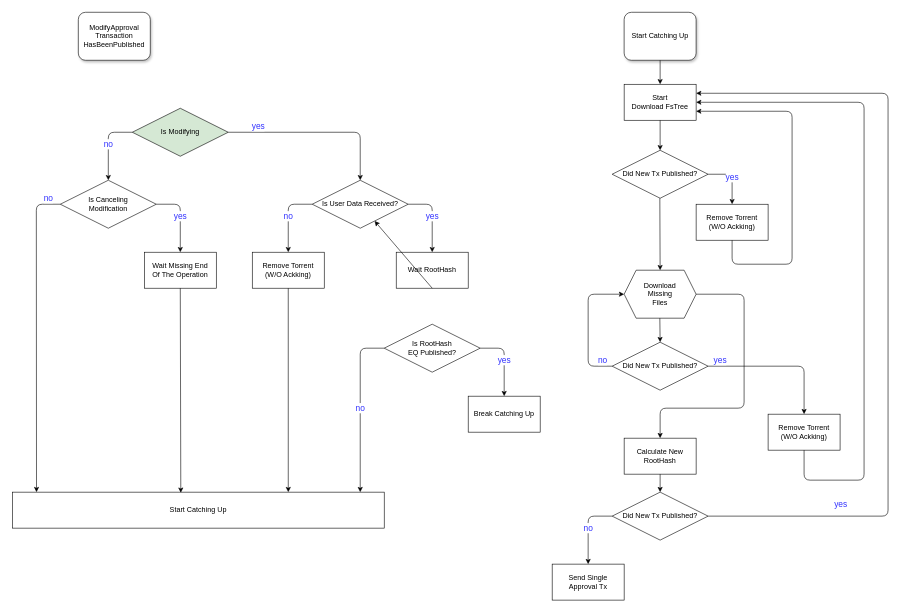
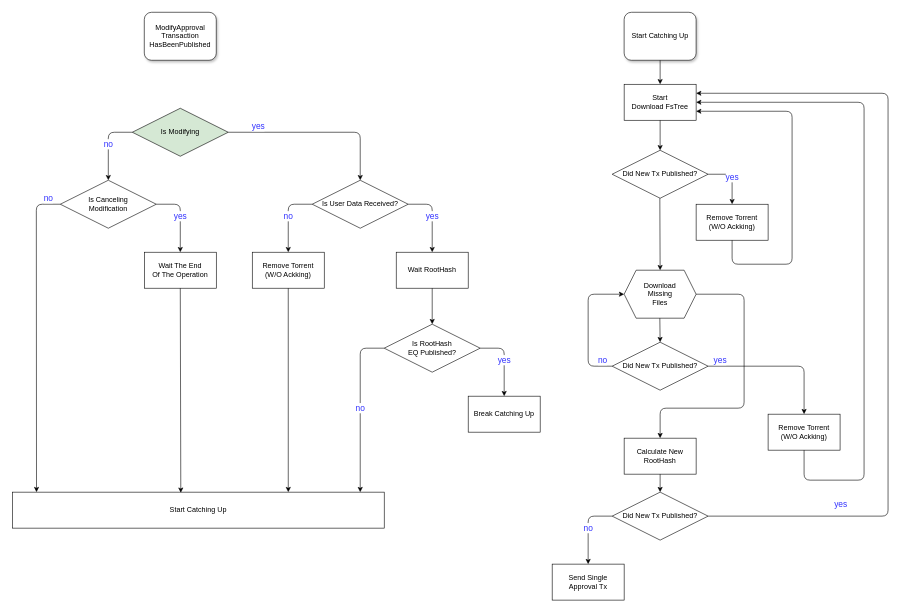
  <mxCell id="0" />
  <mxCell id="1" parent="0" />
- <mxCell id="2" value="ModifyApproval&lt;br&gt;Transaction&lt;br&gt;HasBeenPublished" style="rounded=1;whiteSpace=wrap;html=1;glass=0;shadow=1;" parent="1" vertex="1"><mxGeometry x="130" y="20" width="120" height="80" as="geometry" /></mxCell>
- <mxCell id="3" value="Wait Missing End&lt;br&gt;Of The Operation" style="rounded=0;whiteSpace=wrap;html=1;shadow=0;glass=0;sketch=0;" parent="1" vertex="1"><mxGeometry x="240" y="420" width="120" height="60" as="geometry" /></mxCell>
+ <mxCell id="2" value="ModifyApproval&lt;br&gt;Transaction&lt;br&gt;HasBeenPublished" style="rounded=1;whiteSpace=wrap;html=1;glass=0;shadow=1;" parent="1" vertex="1"><mxGeometry x="240" y="20" width="120" height="80" as="geometry" /></mxCell>
+ <mxCell id="3" value="Wait The End&lt;br&gt;Of The Operation" style="rounded=0;whiteSpace=wrap;html=1;shadow=0;glass=0;sketch=0;" parent="1" vertex="1"><mxGeometry x="240" y="420" width="120" height="60" as="geometry" /></mxCell>
  <mxCell id="4" value="Is Modifying" style="rhombus;whiteSpace=wrap;html=1;fillColor=#d5e8d4;" parent="1" vertex="1"><mxGeometry x="220" y="180" width="160" height="80" as="geometry" /></mxCell>
  <mxCell id="5" value="no" style="endArrow=classic;html=1;exitX=0;exitY=0.5;exitDx=0;exitDy=0;fontSize=14;fontColor=#3333FF;" parent="1" edge="1"><mxGeometry width="50" height="50" relative="1" as="geometry"><mxPoint x="220" y="220" as="sourcePoint" /><mxPoint x="180" y="300" as="targetPoint" /><Array as="points"><mxPoint x="180" y="220" /></Array></mxGeometry></mxCell>
  <mxCell id="6" value="yes" style="endArrow=classic;html=1;exitX=1;exitY=0.5;exitDx=0;exitDy=0;fontSize=14;fontColor=#3333FF;entryX=0.5;entryY=0;entryDx=0;entryDy=0;" parent="1" edge="1" target="11"><mxGeometry x="-0.667" y="10" width="50" height="50" relative="1" as="geometry"><mxPoint x="380" y="220" as="sourcePoint" /><mxPoint x="520" y="300" as="targetPoint" /><Array as="points"><mxPoint x="600" y="220" /></Array><mxPoint as="offset" /></mxGeometry></mxCell>
  <mxCell id="7" value="Start Catching Up" style="rounded=0;whiteSpace=wrap;html=1;shadow=0;glass=0;sketch=0;" vertex="1" parent="1"><mxGeometry x="20" y="820" width="620" height="60" as="geometry" /></mxCell>
  <mxCell id="8" value="Is Canceling&lt;br&gt;Modification" style="rhombus;whiteSpace=wrap;html=1;" vertex="1" parent="1"><mxGeometry x="100" y="300" width="160" height="80" as="geometry" /></mxCell>
  <mxCell id="9" value="yes" style="endArrow=classic;html=1;exitX=1;exitY=0.5;exitDx=0;exitDy=0;fontSize=14;fontColor=#3333FF;" edge="1" parent="1"><mxGeometry width="50" height="50" relative="1" as="geometry"><mxPoint x="260" y="340" as="sourcePoint" /><mxPoint x="300" y="420" as="targetPoint" /><Array as="points"><mxPoint x="300" y="340" /></Array></mxGeometry></mxCell>
  <mxCell id="10" value="no" style="endArrow=classic;html=1;exitX=0;exitY=0.5;exitDx=0;exitDy=0;fontSize=14;fontColor=#3333FF;entryX=0.065;entryY=0;entryDx=0;entryDy=0;entryPerimeter=0;" edge="1" parent="1" target="7"><mxGeometry x="-0.923" y="-10" width="50" height="50" relative="1" as="geometry"><mxPoint x="100" y="340" as="sourcePoint" /><mxPoint x="60" y="420" as="targetPoint" /><Array as="points"><mxPoint x="60" y="340" /></Array><mxPoint as="offset" /></mxGeometry></mxCell>
  <mxCell id="11" value="Is User Data Received?" style="rhombus;whiteSpace=wrap;html=1;" vertex="1" parent="1"><mxGeometry x="520" y="300" width="160" height="80" as="geometry" /></mxCell>
  <mxCell id="12" value="no" style="endArrow=classic;html=1;exitX=0;exitY=0.5;exitDx=0;exitDy=0;fontSize=14;fontColor=#3333FF;" edge="1" parent="1"><mxGeometry width="50" height="50" relative="1" as="geometry"><mxPoint x="520" y="340" as="sourcePoint" /><mxPoint x="480" y="420" as="targetPoint" /><Array as="points"><mxPoint x="480" y="340" /></Array></mxGeometry></mxCell>
  <mxCell id="13" value="yes" style="endArrow=classic;html=1;exitX=1;exitY=0.5;exitDx=0;exitDy=0;fontSize=14;fontColor=#3333FF;" edge="1" parent="1"><mxGeometry width="50" height="50" relative="1" as="geometry"><mxPoint x="680" y="340" as="sourcePoint" /><mxPoint x="720" y="420" as="targetPoint" /><Array as="points"><mxPoint x="720" y="340" /></Array></mxGeometry></mxCell>
  <mxCell id="14" value="Remove Torrent&lt;br&gt;(W/O Ackking)&lt;br&gt;" style="rounded=0;whiteSpace=wrap;html=1;shadow=0;glass=0;sketch=0;" vertex="1" parent="1"><mxGeometry x="420" y="420" width="120" height="60" as="geometry" /></mxCell>
  <mxCell id="15" value="" style="endArrow=classic;html=1;exitX=0.5;exitY=1;exitDx=0;exitDy=0;entryX=0.742;entryY=0;entryDx=0;entryDy=0;entryPerimeter=0;" edge="1" parent="1" source="14" target="7"><mxGeometry width="50" height="50" relative="1" as="geometry"><mxPoint x="640" y="500" as="sourcePoint" /><mxPoint x="480" y="580" as="targetPoint" /></mxGeometry></mxCell>
  <mxCell id="16" value="Wait RootHash" style="rounded=0;whiteSpace=wrap;html=1;shadow=0;glass=0;sketch=0;" vertex="1" parent="1"><mxGeometry x="660" y="420" width="120" height="60" as="geometry" /></mxCell>
  <mxCell id="17" value="Is RootHash&lt;br&gt;EQ Published?" style="rhombus;whiteSpace=wrap;html=1;" vertex="1" parent="1"><mxGeometry x="640" y="540" width="160" height="80" as="geometry" /></mxCell>
  <mxCell id="18" value="no" style="endArrow=classic;html=1;exitX=0;exitY=0.5;exitDx=0;exitDy=0;fontSize=14;fontColor=#3333FF;" edge="1" parent="1"><mxGeometry width="50" height="50" relative="1" as="geometry"><mxPoint x="640" y="580" as="sourcePoint" /><mxPoint x="600" y="820" as="targetPoint" /><Array as="points"><mxPoint x="600" y="580" /></Array></mxGeometry></mxCell>
  <mxCell id="19" value="yes" style="endArrow=classic;html=1;exitX=1;exitY=0.5;exitDx=0;exitDy=0;fontSize=14;fontColor=#3333FF;" edge="1" parent="1"><mxGeometry width="50" height="50" relative="1" as="geometry"><mxPoint x="800" y="580" as="sourcePoint" /><mxPoint x="840" y="660" as="targetPoint" /><Array as="points"><mxPoint x="840" y="580" /></Array></mxGeometry></mxCell>
- <mxCell id="20" value="" style="endArrow=classic;html=1;exitX=0.5;exitY=1;exitDx=0;exitDy=0;" edge="1" parent="1" source="16" target="11"><mxGeometry width="50" height="50" relative="1" as="geometry"><mxPoint x="490" y="490" as="sourcePoint" /><mxPoint x="490" y="590" as="targetPoint" /></mxGeometry></mxCell>
+ <mxCell id="20" value="" style="endArrow=classic;html=1;exitX=0.5;exitY=1;exitDx=0;exitDy=0;entryX=0.5;entryY=0;entryDx=0;entryDy=0;" edge="1" parent="1" source="16" target="17"><mxGeometry width="50" height="50" relative="1" as="geometry"><mxPoint x="490" y="490" as="sourcePoint" /><mxPoint x="490" y="590" as="targetPoint" /></mxGeometry></mxCell>
  <mxCell id="21" value="Break Catching Up" style="rounded=0;whiteSpace=wrap;html=1;shadow=0;glass=0;sketch=0;" vertex="1" parent="1"><mxGeometry x="780" y="660" width="120" height="60" as="geometry" /></mxCell>
  <mxCell id="22" value="" style="endArrow=classic;html=1;exitX=0.5;exitY=1;exitDx=0;exitDy=0;entryX=0.453;entryY=0.017;entryDx=0;entryDy=0;entryPerimeter=0;" edge="1" parent="1" source="3" target="7"><mxGeometry width="50" height="50" relative="1" as="geometry"><mxPoint x="490" y="490" as="sourcePoint" /><mxPoint x="300" y="810" as="targetPoint" /></mxGeometry></mxCell>
  <mxCell id="23" value="Start Catching Up" style="rounded=1;whiteSpace=wrap;html=1;glass=0;shadow=1;" vertex="1" parent="1"><mxGeometry x="1040" y="20" width="120" height="80" as="geometry" /></mxCell>
  <mxCell id="24" value="Start&lt;br&gt;Download FsTree" style="rounded=0;whiteSpace=wrap;html=1;shadow=0;glass=0;sketch=0;" vertex="1" parent="1"><mxGeometry x="1040" y="140" width="120" height="60" as="geometry" /></mxCell>
  <mxCell id="25" value="Did New Tx Published?" style="rhombus;whiteSpace=wrap;html=1;" vertex="1" parent="1"><mxGeometry x="1020" y="250" width="160" height="80" as="geometry" /></mxCell>
  <mxCell id="26" value="yes" style="endArrow=classic;html=1;exitX=1;exitY=0.5;exitDx=0;exitDy=0;fontSize=14;fontColor=#3333FF;" edge="1" parent="1"><mxGeometry width="50" height="50" relative="1" as="geometry"><mxPoint x="1180" y="290" as="sourcePoint" /><mxPoint x="1220" y="340" as="targetPoint" /><Array as="points"><mxPoint x="1220" y="290" /></Array></mxGeometry></mxCell>
  <mxCell id="27" value="Remove Torrent&lt;br&gt;(W/O Ackking)" style="rounded=0;whiteSpace=wrap;html=1;shadow=0;glass=0;sketch=0;" vertex="1" parent="1"><mxGeometry x="1160" y="340" width="120" height="60" as="geometry" /></mxCell>
  <mxCell id="28" value="" style="endArrow=classic;html=1;exitX=0.5;exitY=1;exitDx=0;exitDy=0;entryX=1;entryY=0.75;entryDx=0;entryDy=0;" edge="1" parent="1" source="27" target="24"><mxGeometry width="50" height="50" relative="1" as="geometry"><mxPoint x="1109.5" y="70" as="sourcePoint" /><mxPoint x="1320" y="10" as="targetPoint" /><Array as="points"><mxPoint x="1220" y="440" /><mxPoint x="1320" y="440" /><mxPoint x="1320" y="185" /></Array></mxGeometry></mxCell>
  <mxCell id="29" value="" style="endArrow=classic;html=1;exitX=0.5;exitY=1;exitDx=0;exitDy=0;" edge="1" parent="1" source="24" target="25"><mxGeometry width="50" height="50" relative="1" as="geometry"><mxPoint x="1109.5" y="70" as="sourcePoint" /><mxPoint x="1109.5" y="150" as="targetPoint" /></mxGeometry></mxCell>
  <mxCell id="30" value="Download&lt;br&gt;Missing&lt;br&gt;Files" style="shape=hexagon;perimeter=hexagonPerimeter2;whiteSpace=wrap;html=1;fixedSize=1;" vertex="1" parent="1"><mxGeometry x="1040" y="450" width="120" height="80" as="geometry" /></mxCell>
  <mxCell id="31" value="" style="endArrow=classic;html=1;exitX=0.5;exitY=1;exitDx=0;exitDy=0;" edge="1" parent="1"><mxGeometry width="50" height="50" relative="1" as="geometry"><mxPoint x="1099.5" y="330" as="sourcePoint" /><mxPoint x="1100" y="450" as="targetPoint" /></mxGeometry></mxCell>
  <mxCell id="32" value="Did New Tx Published?" style="rhombus;whiteSpace=wrap;html=1;" vertex="1" parent="1"><mxGeometry x="1020" y="570" width="160" height="80" as="geometry" /></mxCell>
  <mxCell id="33" value="" style="endArrow=classic;html=1;exitX=0.5;exitY=1;exitDx=0;exitDy=0;entryX=0.5;entryY=0;entryDx=0;entryDy=0;" edge="1" parent="1" target="32"><mxGeometry width="50" height="50" relative="1" as="geometry"><mxPoint x="1099.5" y="530" as="sourcePoint" /><mxPoint x="1099.5" y="610" as="targetPoint" /></mxGeometry></mxCell>
  <mxCell id="34" value="yes" style="endArrow=classic;html=1;exitX=1;exitY=0.5;exitDx=0;exitDy=0;fontSize=14;fontColor=#3333FF;entryX=0.5;entryY=0;entryDx=0;entryDy=0;" edge="1" parent="1" target="35"><mxGeometry x="-0.833" y="10" width="50" height="50" relative="1" as="geometry"><mxPoint x="1180" y="610" as="sourcePoint" /><mxPoint x="1220" y="690" as="targetPoint" /><Array as="points"><mxPoint x="1340" y="610" /></Array><mxPoint as="offset" /></mxGeometry></mxCell>
  <mxCell id="35" value="Remove Torrent&lt;br&gt;(W/O Ackking)" style="rounded=0;whiteSpace=wrap;html=1;shadow=0;glass=0;sketch=0;" vertex="1" parent="1"><mxGeometry x="1280" y="690" width="120" height="60" as="geometry" /></mxCell>
  <mxCell id="36" value="" style="endArrow=classic;html=1;exitX=0.5;exitY=1;exitDx=0;exitDy=0;entryX=1;entryY=0.5;entryDx=0;entryDy=0;" edge="1" parent="1" source="35" target="24"><mxGeometry width="50" height="50" relative="1" as="geometry"><mxPoint x="1109.5" y="440" as="sourcePoint" /><mxPoint x="1160" y="540" as="targetPoint" /><Array as="points"><mxPoint x="1340" y="800" /><mxPoint x="1440" y="800" /><mxPoint x="1440" y="170" /></Array></mxGeometry></mxCell>
  <mxCell id="37" value="no" style="endArrow=classic;html=1;exitX=0;exitY=0.5;exitDx=0;exitDy=0;fontSize=14;fontColor=#3333FF;entryX=0;entryY=0.5;entryDx=0;entryDy=0;" edge="1" parent="1" target="30"><mxGeometry x="-0.857" y="-10" width="50" height="50" relative="1" as="geometry"><mxPoint x="1020" y="610" as="sourcePoint" /><mxPoint x="980" y="850" as="targetPoint" /><Array as="points"><mxPoint x="980" y="610" /><mxPoint x="980" y="490" /></Array><mxPoint as="offset" /></mxGeometry></mxCell>
  <mxCell id="38" value="" style="endArrow=classic;html=1;rounded=1;exitX=1;exitY=0.5;exitDx=0;exitDy=0;startArrow=none;startFill=0;" edge="1" parent="1" source="30"><mxGeometry width="50" height="50" relative="1" as="geometry"><mxPoint x="1260" y="550" as="sourcePoint" /><mxPoint x="1100" y="730" as="targetPoint" /><Array as="points"><mxPoint x="1240" y="490" /><mxPoint x="1240" y="680" /><mxPoint x="1100" y="680" /></Array></mxGeometry></mxCell>
  <mxCell id="39" value="Calculate New RootHash" style="rounded=0;whiteSpace=wrap;html=1;shadow=0;glass=0;sketch=0;" vertex="1" parent="1"><mxGeometry x="1040" y="730" width="120" height="60" as="geometry" /></mxCell>
  <mxCell id="40" value="Did New Tx Published?" style="rhombus;whiteSpace=wrap;html=1;" vertex="1" parent="1"><mxGeometry x="1020" y="820" width="160" height="80" as="geometry" /></mxCell>
  <mxCell id="41" value="yes" style="endArrow=classic;html=1;exitX=1;exitY=0.5;exitDx=0;exitDy=0;fontSize=14;fontColor=#3333FF;entryX=1;entryY=0.25;entryDx=0;entryDy=0;" edge="1" parent="1" target="24"><mxGeometry x="-0.667" y="20" width="50" height="50" relative="1" as="geometry"><mxPoint x="1180" y="860" as="sourcePoint" /><mxPoint x="1480" y="140" as="targetPoint" /><Array as="points"><mxPoint x="1480" y="860" /><mxPoint x="1480" y="155" /></Array><mxPoint as="offset" /></mxGeometry></mxCell>
  <mxCell id="42" value="" style="endArrow=classic;html=1;rounded=1;exitX=0.5;exitY=1;exitDx=0;exitDy=0;entryX=0.5;entryY=0;entryDx=0;entryDy=0;" edge="1" parent="1" source="23" target="24"><mxGeometry width="50" height="50" relative="1" as="geometry"><mxPoint x="900" y="120" as="sourcePoint" /><mxPoint x="950" y="70" as="targetPoint" /></mxGeometry></mxCell>
  <mxCell id="43" value="" style="endArrow=classic;html=1;rounded=1;exitX=0.5;exitY=1;exitDx=0;exitDy=0;entryX=0.5;entryY=0;entryDx=0;entryDy=0;" edge="1" parent="1" source="39" target="40"><mxGeometry width="50" height="50" relative="1" as="geometry"><mxPoint x="840" y="900" as="sourcePoint" /><mxPoint x="890" y="850" as="targetPoint" /></mxGeometry></mxCell>
  <mxCell id="44" value="no" style="endArrow=classic;html=1;exitX=0;exitY=0.5;exitDx=0;exitDy=0;fontSize=14;fontColor=#3333FF;" edge="1" parent="1"><mxGeometry width="50" height="50" relative="1" as="geometry"><mxPoint x="1020" y="860" as="sourcePoint" /><mxPoint x="980" y="940" as="targetPoint" /><Array as="points"><mxPoint x="980" y="860" /></Array></mxGeometry></mxCell>
  <mxCell id="45" value="Send Single&lt;br&gt;Approval Tx" style="rounded=0;whiteSpace=wrap;html=1;shadow=0;glass=0;sketch=0;" vertex="1" parent="1"><mxGeometry x="920" y="940" width="120" height="60" as="geometry" /></mxCell>
